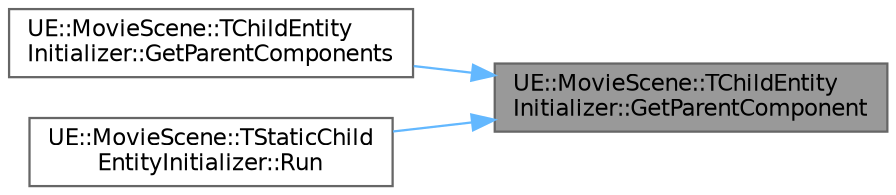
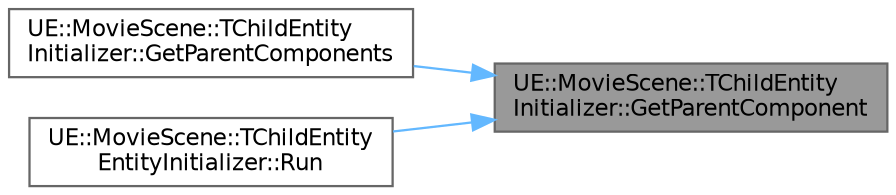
  digraph {
    rankdir=RL
    node [color=grey40 fillcolor=white fontname=Helvetica fontsize=10 shape=box style=filled]
    edge [color=steelblue1 dir=back fontname=Helvetica fontsize=10 labelfontname=Helvetica labelfontsize=10 style=solid]
    n1 [color=gray40 fillcolor=grey60 fontcolor=black height=0.2 label="UE::MovieScene::TChildEntity\lInitializer::GetParentComponent" width=0.4]
    n2 [height=0.2 label="UE::MovieScene::TChildEntity\lInitializer::GetParentComponents" width=0.4]
-   n3 [height=0.2 label="UE::MovieScene::TStaticChild\lEntityInitializer::Run" width=0.4]
+   n3 [height=0.2 label="UE::MovieScene::TChildEntity\lEntityInitializer::Run" width=0.4]
    n1 -> n2
    n1 -> n3
  }
